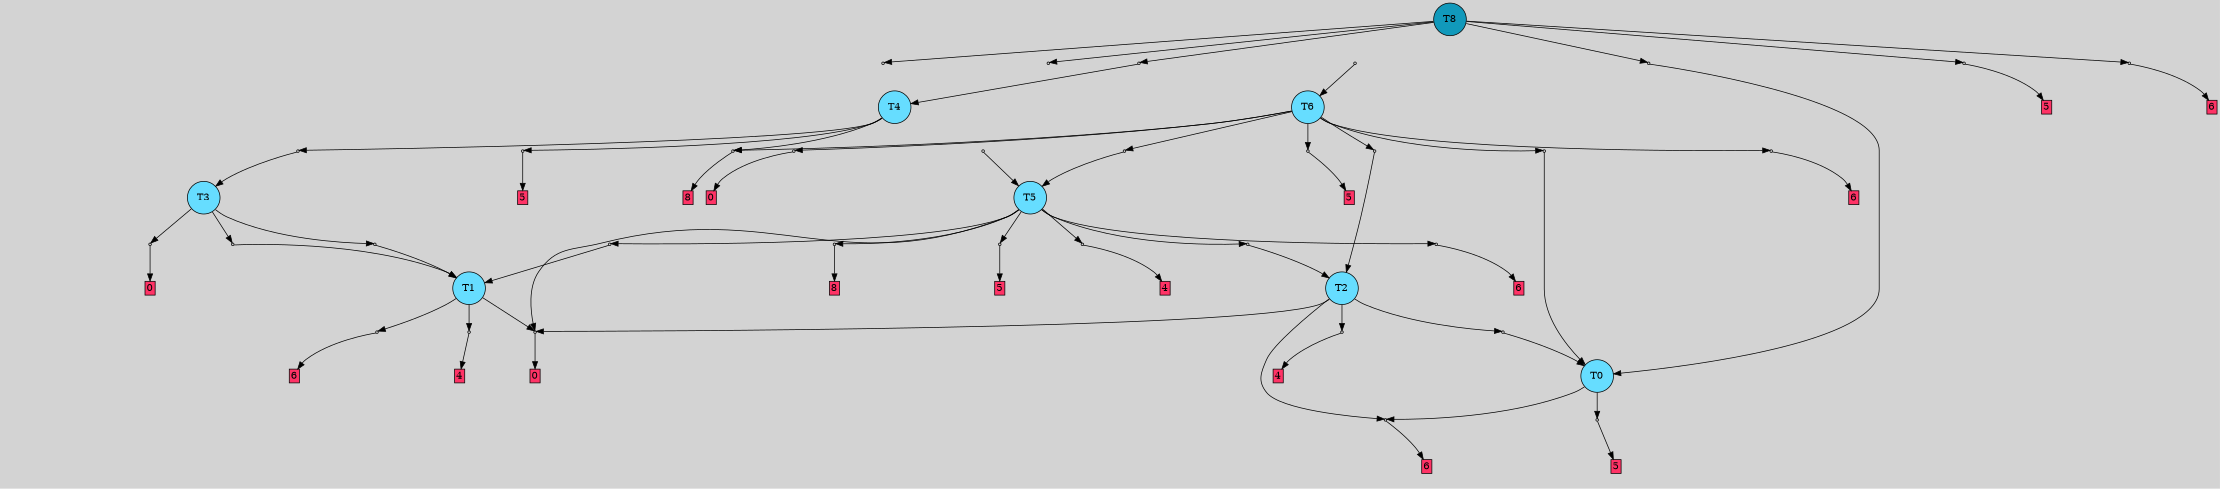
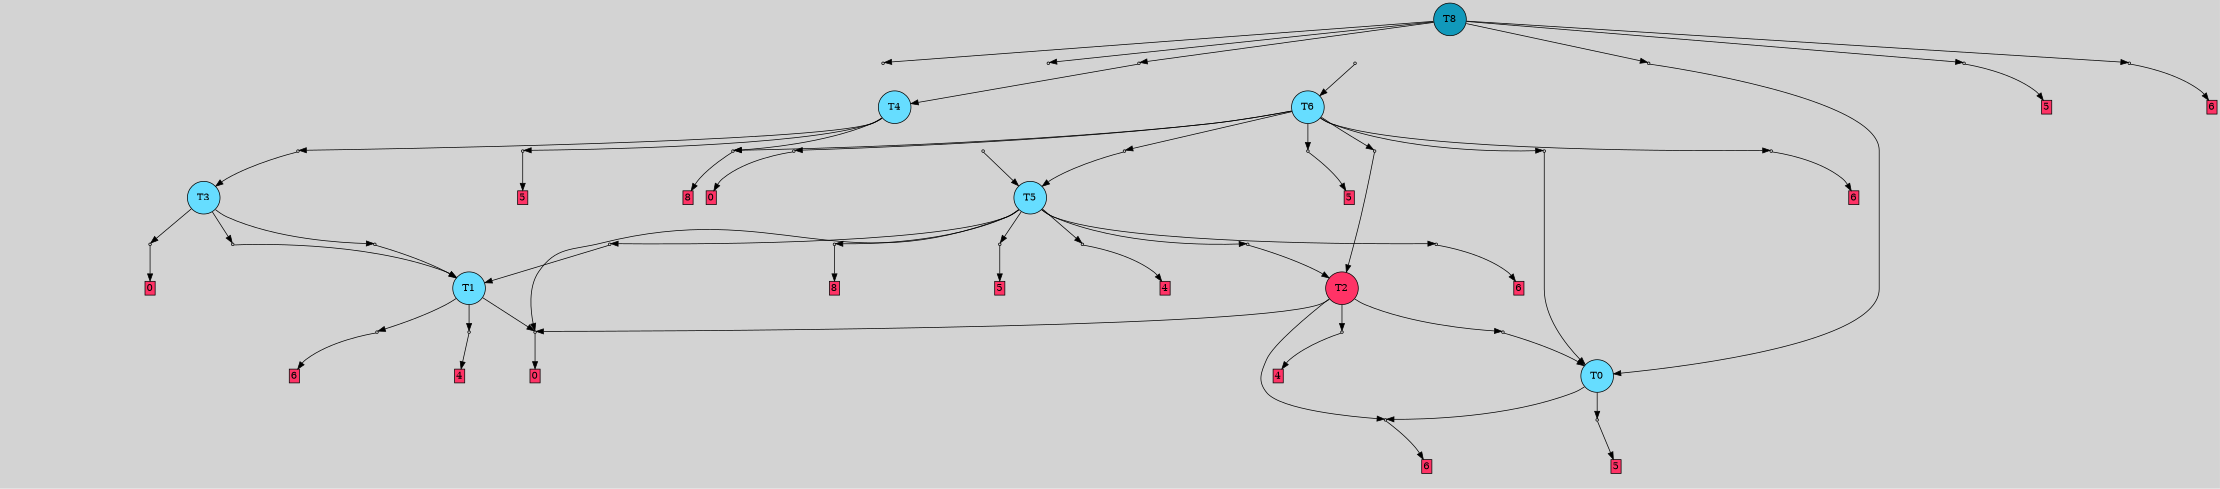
  digraph {
    bgcolor=lightgray
    node [shape=box style=filled]
    T8 [fillcolor="#1199bb" shape=circle]
    P27 [fillcolor="#cccccc" shape=point]
    P28 [fillcolor="#cccccc" shape=point]
    P29 [fillcolor="#cccccc" shape=point]
    P30 [fillcolor="#cccccc" shape=point]
    P31 [fillcolor="#cccccc" shape=point]
    P32 [fillcolor="#cccccc" shape=point]
    T0 [fillcolor="#66ddff" shape=circle]
    P0 [fillcolor="#cccccc" shape=point]
    P1 [fillcolor="#cccccc" shape=point]
    n11 [label="5|6&2|1#2|5#2|2#4|1&#92;n3|2&0|6#1|5#4|3#0|7&#92;n0|0&0|2#3|2#4|1#3|1&#92;n" style=invis]
    n12 [fillcolor="#ff3366" height=0 label=6 margin=0.03 width=0]
    I1 [style=invis]
    n14 [fillcolor="#ff3366" height=0 label=5 margin=0.03 width=0]
    T1 [fillcolor="#66ddff" shape=circle]
    P2 [fillcolor="#cccccc" shape=point]
    P3 [fillcolor="#cccccc" shape=point]
    P4 [fillcolor="#cccccc" shape=point]
    I2 [style=invis]
    n20 [fillcolor="#ff3366" height=0 label=4 margin=0.03 width=0]
    n21 [label="2|0&1|3#3|4#4|4#4|1&#92;n" style=invis]
    n22 [fillcolor="#ff3366" height=0 label=0 margin=0.03 width=0]
    n23 [label="0|0&0|2#3|2#4|1#3|1&#92;n" style=invis]
    n24 [fillcolor="#ff3366" height=0 label=6 margin=0.03 width=0]
-   T2 [fillcolor="#66ddff" shape=circle]
+   T2 [fillcolor="#ff3366" shape=circle]
    P5 [fillcolor="#cccccc" shape=point]
    P6 [fillcolor="#cccccc" shape=point]
    n28 [label="6|0&3|7#2|4#4|2#4|3&#92;n" style=invis]
    n29 [label="5|0&4|3#1|6#0|3#3|5&#92;n" style=invis]
    n30 [fillcolor="#ff3366" height=0 label=4 margin=0.03 width=0]
    T3 [fillcolor="#66ddff" shape=circle]
    P7 [fillcolor="#cccccc" shape=point]
    P8 [fillcolor="#cccccc" shape=point]
    P9 [fillcolor="#cccccc" shape=point]
    n35 [label="7|0&1|3#2|2#4|2#1|0&#92;n" style=invis]
    n36 [label="7|0&3|3#2|2#4|2#1|0&#92;n" style=invis]
    n37 [label="2|0&1|3#3|4#4|4#4|1&#92;n" style=invis]
    n38 [fillcolor="#ff3366" height=0 label=0 margin=0.03 width=0]
    T4 [fillcolor="#66ddff" shape=circle]
    P10 [fillcolor="#cccccc" shape=point]
    P11 [fillcolor="#cccccc" shape=point]
    P12 [fillcolor="#cccccc" shape=point]
    n43 [label="2|0&3|5#1|5#0|4#4|0&#92;n" style=invis]
    n44 [fillcolor="#ff3366" height=0 label=5 margin=0.03 width=0]
    n45 [label="6|0&3|7#2|4#4|2#4|3&#92;n" style=invis]
    n46 [fillcolor="#ff3366" height=0 label=8 margin=0.03 width=0]
    n47 [label="1|0&4|7#3|0#0|1#2|7&#92;n" style=invis]
    T5 [fillcolor="#66ddff" shape=circle]
    P13 [fillcolor="#cccccc" shape=point]
    P14 [fillcolor="#cccccc" shape=point]
    P15 [fillcolor="#cccccc" shape=point]
    P16 [fillcolor="#cccccc" shape=point]
    P17 [fillcolor="#cccccc" shape=point]
    P18 [fillcolor="#cccccc" shape=point]
    n55 [label="6|0&0|7#3|6#4|4#3|0&#92;n" style=invis]
    n56 [fillcolor="#ff3366" height=0 label=6 margin=0.03 width=0]
    n57 [label="0|0&3|7#1|3#4|3#0|1&#92;n" style=invis]
    n58 [fillcolor="#ff3366" height=0 label=8 margin=0.03 width=0]
    n59 [label="3|0&3|0#0|0#2|0#0|4&#92;n" style=invis]
    n60 [label="2|0&3|5#1|5#0|4#4|0&#92;n" style=invis]
    n61 [fillcolor="#ff3366" height=0 label=5 margin=0.03 width=0]
    n62 [label="2|1&2|3#2|2#2|0#0|7&#92;n4|0&1|4#0|1#2|2#4|3&#92;n" style=invis]
    n63 [fillcolor="#ff3366" height=0 label=4 margin=0.03 width=0]
    n64 [label="4|0&2|6#4|5#3|5#3|3&#92;n" style=invis]
    T6 [fillcolor="#66ddff" shape=circle]
    P19 [fillcolor="#cccccc" shape=point]
    P20 [fillcolor="#cccccc" shape=point]
    P21 [fillcolor="#cccccc" shape=point]
    P22 [fillcolor="#cccccc" shape=point]
    P23 [fillcolor="#cccccc" shape=point]
    P24 [fillcolor="#cccccc" shape=point]
    n72 [label="2|0&3|2#1|5#0|4#4|3&#92;n" style=invis]
    n73 [fillcolor="#ff3366" height=0 label=5 margin=0.03 width=0]
    n74 [label="6|0&0|0#3|4#2|5#3|3&#92;n" style=invis]
    n75 [label="5|6&2|1#2|5#2|2#4|1&#92;n3|2&0|6#1|5#4|3#0|7&#92;n0|0&0|2#3|2#4|1#3|1&#92;n" style=invis]
    n76 [fillcolor="#ff3366" height=0 label=6 margin=0.03 width=0]
    n77 [label="3|0&1|2#3|1#0|7#2|0&#92;n" style=invis]
    n78 [label="3|0&3|0#0|0#2|0#0|4&#92;n" style=invis]
    n79 [label="0|0&3|7#1|3#4|3#0|0&#92;n" style=invis]
    n80 [fillcolor="#ff3366" height=0 label=0 margin=0.03 width=0]
    P25 [fillcolor="#cccccc" shape=point]
    n82 [label="2|0&1|1#3|7#1|6#4|5&#92;n" style=invis]
    P26 [fillcolor="#cccccc" shape=point]
    n84 [label="7|0&1|3#3|4#4|4#4|1&#92;n" style=invis]
    n85 [label="2|0&3|2#3|5#0|4#4|3&#92;n" style=invis]
    n86 [fillcolor="#ff3366" height=0 label=6 margin=0.03 width=0]
    n87 [label="6|0&3|2#1|3#4|3#2|2&#92;n" style=invis]
    n88 [label="7|0&1|3#3|4#4|4#4|1&#92;n" style=invis]
    n89 [label="2|0&1|3#3|4#4|4#4|1&#92;n" style=invis]
    n90 [label="2|0&3|5#1|5#0|2#4|0&#92;n" style=invis]
    n91 [fillcolor="#ff3366" height=0 label=5 margin=0.03 width=0]
    n92 [label="2|0&3|2#2|6#2|4#2|5&#92;n" style=invis]
    subgraph sub_1 {
      rank=same
      T8
    }
    T8 -> P27
    T8 -> P28
    T8 -> P29
    T8 -> P30
    T8 -> P31
    T8 -> P32
    P27 -> n85 [style=invis]
    P27 -> n86
    P28 -> n87 [style=invis]
    P29 -> n88 [style=invis]
    P30 -> T4
    P30 -> n89 [style=invis]
    P31 -> n90 [style=invis]
    P31 -> n91
    P32 -> T0
    P32 -> n92 [style=invis]
    T0 -> P0
    T0 -> P1
    P0 -> n11 [style=invis]
    P0 -> n12
    P1 -> I1 [style=invis]
    P1 -> n14
    T1 -> P2
    T1 -> P3
    T1 -> P4
    P2 -> I2 [style=invis]
    P2 -> n20
    P3 -> n21 [style=invis]
    P3 -> n22
    P4 -> n23 [style=invis]
    P4 -> n24
    T2 -> P0
    T2 -> P3
    T2 -> P5
    T2 -> P6
    P5 -> T0
    P5 -> n28 [style=invis]
    P6 -> n29 [style=invis]
    P6 -> n30
    T3 -> P7
    T3 -> P8
    T3 -> P9
    P7 -> T1
    P7 -> n35 [style=invis]
    P8 -> T1
    P8 -> n36 [style=invis]
    P9 -> n37 [style=invis]
    P9 -> n38
    T4 -> P10
    T4 -> P11
    T4 -> P12
    P10 -> n43 [style=invis]
    P10 -> n44
    P11 -> n45 [style=invis]
    P11 -> n46
    P12 -> T3
    P12 -> n47 [style=invis]
    T5 -> P3
    T5 -> P13
    T5 -> P14
    T5 -> P15
    T5 -> P16
    T5 -> P17
    T5 -> P18
    P13 -> n55 [style=invis]
    P13 -> n56
    P14 -> n57 [style=invis]
    P14 -> n58
    P15 -> T2
    P15 -> n59 [style=invis]
    P16 -> n60 [style=invis]
    P16 -> n61
    P17 -> n62 [style=invis]
    P17 -> n63
    P18 -> T1
    P18 -> n64 [style=invis]
    T6 -> P11
    T6 -> P19
    T6 -> P20
    T6 -> P21
    T6 -> P22
    T6 -> P23
    T6 -> P24
    P19 -> n72 [style=invis]
    P19 -> n73
    P20 -> T5
    P20 -> n74 [style=invis]
    P21 -> n75 [style=invis]
    P21 -> n76
    P22 -> T0
    P22 -> n77 [style=invis]
    P23 -> T2
    P23 -> n78 [style=invis]
    P24 -> n79 [style=invis]
    P24 -> n80
    P25 -> T5
    P25 -> n82 [style=invis]
    P26 -> T6
    P26 -> n84 [style=invis]
  }
